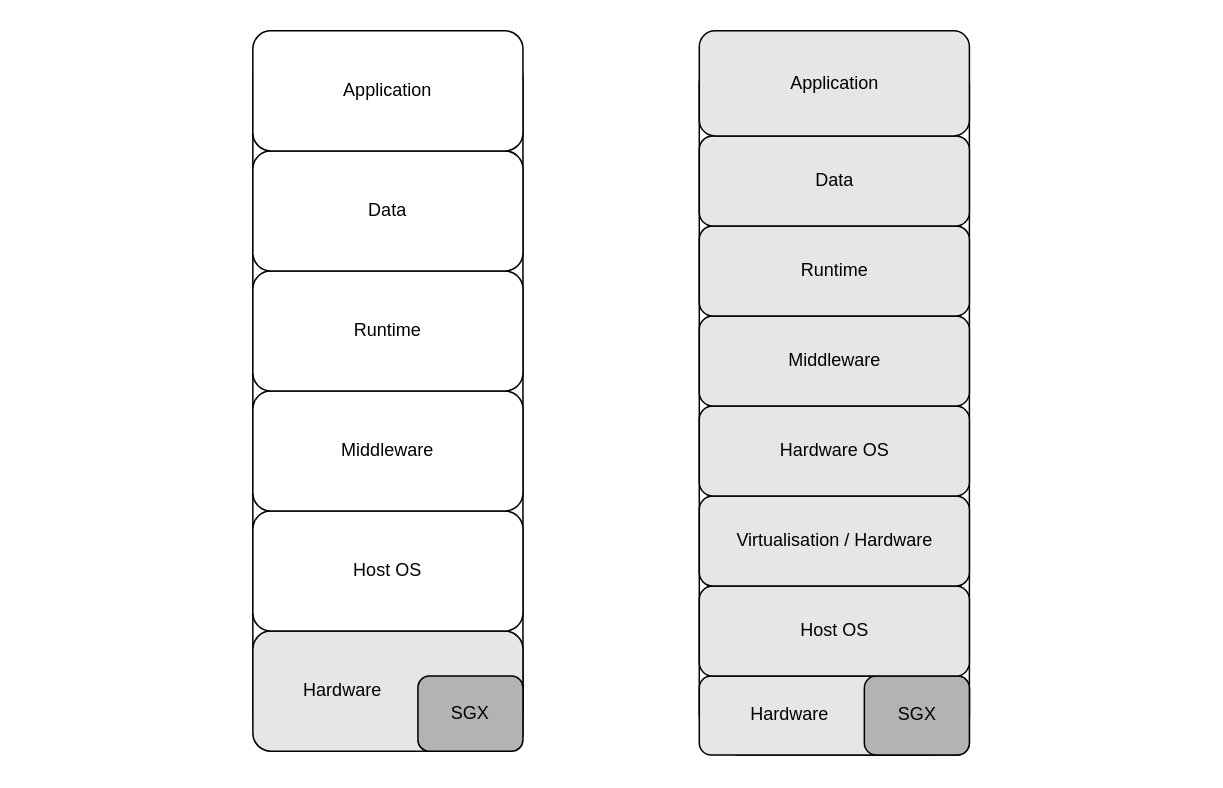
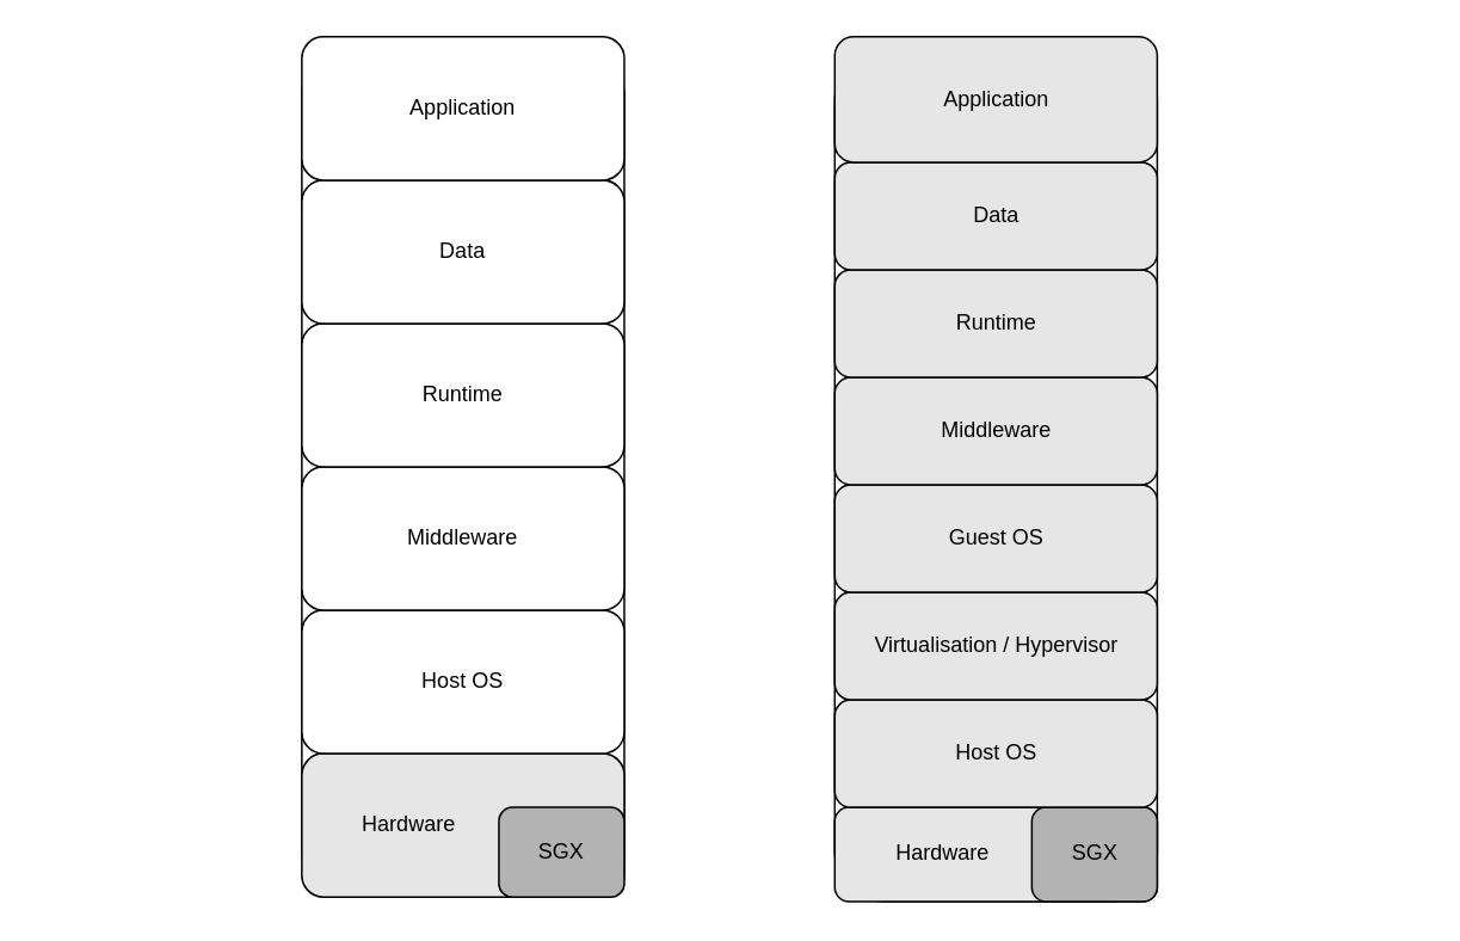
  <mxCell id="0" />
  <mxCell id="1" parent="0" />
  <mxCell id="2" value="" style="rounded=1;whiteSpace=wrap;html=1;rotation=90;" parent="1" vertex="1"><mxGeometry x="20.5" y="172.5" width="475" height="180" as="geometry" /></mxCell>
  <mxCell id="3" value="" style="rounded=1;whiteSpace=wrap;html=1;gradientColor=none;fillColor=#E6E6E6;glass=0;shadow=0;comic=0;" parent="1" vertex="1"><mxGeometry x="168" y="420" width="180" height="80" as="geometry" /></mxCell>
  <mxCell id="4" value="SGX" style="rounded=1;whiteSpace=wrap;html=1;fillColor=#B3B3B3;" parent="1" vertex="1"><mxGeometry x="278" y="450" width="70" height="50" as="geometry" /></mxCell>
  <mxCell id="5" value="Hardware" style="text;html=1;strokeColor=none;fillColor=none;align=center;verticalAlign=middle;whiteSpace=wrap;rounded=0;" parent="1" vertex="1"><mxGeometry x="208" y="450" width="40" height="20" as="geometry" /></mxCell>
  <mxCell id="6" value="Host OS" style="rounded=1;whiteSpace=wrap;html=1;" parent="1" vertex="1"><mxGeometry x="168" y="340" width="180" height="80" as="geometry" /></mxCell>
  <mxCell id="7" value="Middleware" style="rounded=1;whiteSpace=wrap;html=1;" parent="1" vertex="1"><mxGeometry x="168" y="260" width="180" height="80" as="geometry" /></mxCell>
  <mxCell id="8" value="Runtime" style="rounded=1;whiteSpace=wrap;html=1;" parent="1" vertex="1"><mxGeometry x="168" y="180" width="180" height="80" as="geometry" /></mxCell>
  <mxCell id="9" value="Data" style="rounded=1;whiteSpace=wrap;html=1;" parent="1" vertex="1"><mxGeometry x="168" y="100" width="180" height="80" as="geometry" /></mxCell>
  <mxCell id="10" value="Application" style="rounded=1;whiteSpace=wrap;html=1;" parent="1" vertex="1"><mxGeometry x="168" y="20" width="180" height="80" as="geometry" /></mxCell>
  <mxCell id="11" value="" style="rounded=1;whiteSpace=wrap;html=1;rotation=90;" parent="1" vertex="1"><mxGeometry x="318" y="175" width="475" height="180" as="geometry" /></mxCell>
  <mxCell id="12" value="" style="rounded=1;whiteSpace=wrap;html=1;gradientColor=none;fillColor=#E6E6E6;glass=0;shadow=0;comic=0;" parent="1" vertex="1"><mxGeometry x="465.5" y="450" width="180" height="52.5" as="geometry" /></mxCell>
  <mxCell id="13" value="SGX" style="rounded=1;whiteSpace=wrap;html=1;fillColor=#B3B3B3;" parent="1" vertex="1"><mxGeometry x="575.5" y="450" width="70" height="52.5" as="geometry" /></mxCell>
  <mxCell id="14" value="Hardware" style="text;html=1;strokeColor=none;fillColor=none;align=center;verticalAlign=middle;whiteSpace=wrap;rounded=0;" parent="1" vertex="1"><mxGeometry x="505.5" y="466.25" width="40" height="20" as="geometry" /></mxCell>
  <mxCell id="15" value="Host OS" style="rounded=1;whiteSpace=wrap;html=1;fillColor=#E6E6E6;" parent="1" vertex="1"><mxGeometry x="465.5" y="390" width="180" height="60" as="geometry" /></mxCell>
- <mxCell id="16" value="Virtualisation / Hardware" style="rounded=1;whiteSpace=wrap;html=1;fillColor=#E6E6E6;" parent="1" vertex="1"><mxGeometry x="465.5" y="330" width="180" height="60" as="geometry" /></mxCell>
- <mxCell id="17" value="Hardware OS" style="rounded=1;whiteSpace=wrap;html=1;fillColor=#E6E6E6;" parent="1" vertex="1"><mxGeometry x="465.5" y="270" width="180" height="60" as="geometry" /></mxCell>
+ <mxCell id="16" value="Virtualisation / Hypervisor" style="rounded=1;whiteSpace=wrap;html=1;fillColor=#E6E6E6;" parent="1" vertex="1"><mxGeometry x="465.5" y="330" width="180" height="60" as="geometry" /></mxCell>
+ <mxCell id="17" value="Guest OS" style="rounded=1;whiteSpace=wrap;html=1;fillColor=#E6E6E6;" parent="1" vertex="1"><mxGeometry x="465.5" y="270" width="180" height="60" as="geometry" /></mxCell>
  <mxCell id="18" value="Middleware" style="rounded=1;whiteSpace=wrap;html=1;fillColor=#E6E6E6;" parent="1" vertex="1"><mxGeometry x="465.5" y="210" width="180" height="60" as="geometry" /></mxCell>
  <mxCell id="19" value="Runtime" style="rounded=1;whiteSpace=wrap;html=1;fillColor=#E6E6E6;" parent="1" vertex="1"><mxGeometry x="465.5" y="150" width="180" height="60" as="geometry" /></mxCell>
  <mxCell id="20" value="Data" style="rounded=1;whiteSpace=wrap;html=1;fillColor=#E6E6E6;" parent="1" vertex="1"><mxGeometry x="465.5" y="90" width="180" height="60" as="geometry" /></mxCell>
  <mxCell id="21" value="Application" style="rounded=1;whiteSpace=wrap;html=1;fillColor=#E6E6E6;" parent="1" vertex="1"><mxGeometry x="465.5" y="20" width="180" height="70" as="geometry" /></mxCell>
